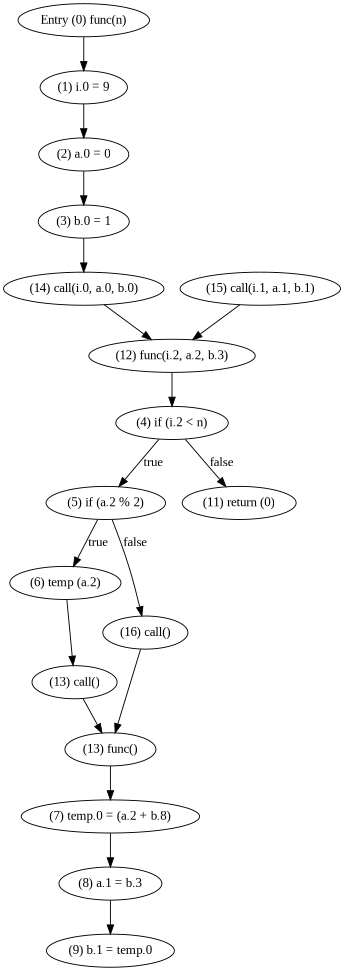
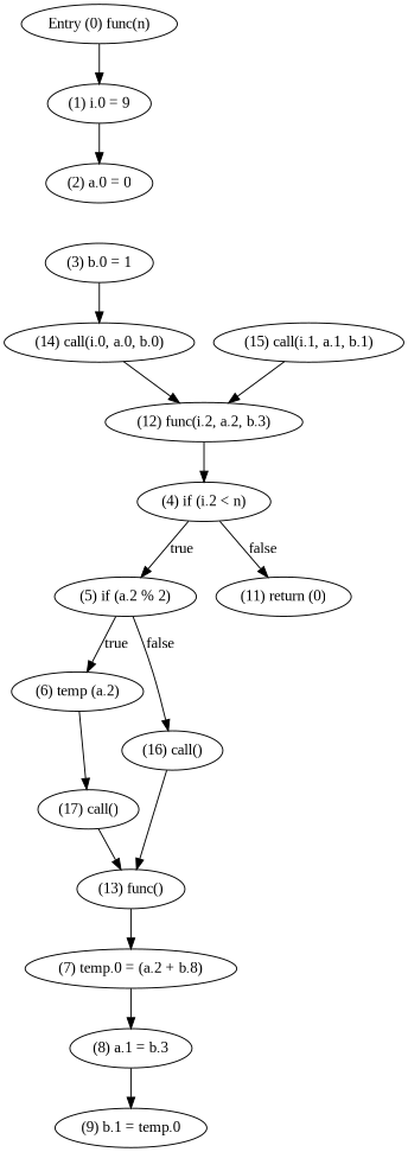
  digraph {
    fontname="Liberation Serif"
    node [fontname="Liberation Serif"]
    edge [fontname="Liberation Serif"]
    n1 [label="Entry (0) func(n)"]
    n2 [label="(1) i.0 = 9"]
    n3 [label="(2) a.0 = 0"]
    n4 [label="(3) b.0 = 1"]
    n5 [label="(14) call(i.0, a.0, b.0)"]
    n6 [label="(12) func(i.2, a.2, b.3)"]
    n7 [label="(4) if (i.2 < n)"]
    n8 [label="(5) if (a.2 % 2)"]
    n9 [label="(11) return (0)"]
    n10 [label="(6) temp (a.2)"]
    n11 [label="(16) call()"]
-   n12 [label="(13) call()"]
+   n12 [label="(17) call()"]
    n13 [label="(13) func()"]
    n14 [label="(7) temp.0 = (a.2 + b.8)"]
    n15 [label="(8) a.1 = b.3"]
    n16 [label="(9) b.1 = temp.0"]
    n17 [label="(15) call(i.1, a.1, b.1)"]
    n1 -> n2
    n2 -> n3
-   n3 -> n4
    n4 -> n5
    n5 -> n6
    n6 -> n7
    n7 -> n8 [label=true]
    n7 -> n9 [label=false]
    n8 -> n10 [label=true]
    n8 -> n11 [label=false]
    n10 -> n12
    n11 -> n13
    n12 -> n13
    n13 -> n14
    n14 -> n15
    n15 -> n16
    n17 -> n6
  }
